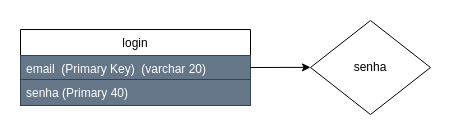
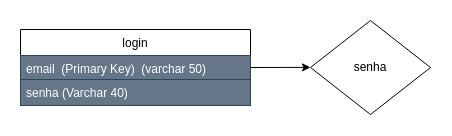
  <mxCell id="0" />
  <mxCell id="1" parent="0" />
  <mxCell id="2" value="login" style="swimlane;fontStyle=0;childLayout=stackLayout;horizontal=1;startSize=26;horizontalStack=0;resizeParent=1;resizeParentMax=0;resizeLast=0;collapsible=1;marginBottom=0;" vertex="1" parent="1"><mxGeometry x="20" y="29" width="230" height="76" as="geometry"><mxRectangle x="160" y="240" width="60" height="26" as="alternateBounds" /></mxGeometry></mxCell>
- <mxCell id="3" value="email  (Primary Key)  (varchar 20)" style="text;align=left;verticalAlign=top;spacingLeft=4;spacingRight=4;overflow=hidden;rotatable=0;points=[[0,0.5],[1,0.5]];portConstraint=eastwest;fillColor=#647687;strokeColor=#314354;fontColor=#ffffff;" vertex="1" parent="2"><mxGeometry y="26" width="230" height="24" as="geometry" /></mxCell>
- <mxCell id="4" value="senha (Primary 40) " style="text;strokeColor=#314354;fillColor=#647687;align=left;verticalAlign=top;spacingLeft=4;spacingRight=4;overflow=hidden;rotatable=0;points=[[0,0.5],[1,0.5]];portConstraint=eastwest;fontColor=#ffffff;" vertex="1" parent="2"><mxGeometry y="50" width="230" height="26" as="geometry" /></mxCell>
+ <mxCell id="3" value="email  (Primary Key)  (varchar 50)" style="text;align=left;verticalAlign=top;spacingLeft=4;spacingRight=4;overflow=hidden;rotatable=0;points=[[0,0.5],[1,0.5]];portConstraint=eastwest;fillColor=#647687;strokeColor=#314354;fontColor=#ffffff;" vertex="1" parent="2"><mxGeometry y="26" width="230" height="24" as="geometry" /></mxCell>
+ <mxCell id="4" value="senha (Varchar 40) " style="text;strokeColor=#314354;fillColor=#647687;align=left;verticalAlign=top;spacingLeft=4;spacingRight=4;overflow=hidden;rotatable=0;points=[[0,0.5],[1,0.5]];portConstraint=eastwest;fontColor=#ffffff;" vertex="1" parent="2"><mxGeometry y="50" width="230" height="26" as="geometry" /></mxCell>
  <mxCell id="5" style="edgeStyle=none;html=1;exitX=1;exitY=0.5;exitDx=0;exitDy=0;" edge="1" parent="1" source="3"><mxGeometry relative="1" as="geometry"><mxPoint x="310" y="66.857" as="targetPoint" /></mxGeometry></mxCell>
  <mxCell id="6" value="senha" style="rhombus;whiteSpace=wrap;html=1;strokeColor=default;" vertex="1" parent="1"><mxGeometry x="310" y="20" width="120" height="94" as="geometry" /></mxCell>
